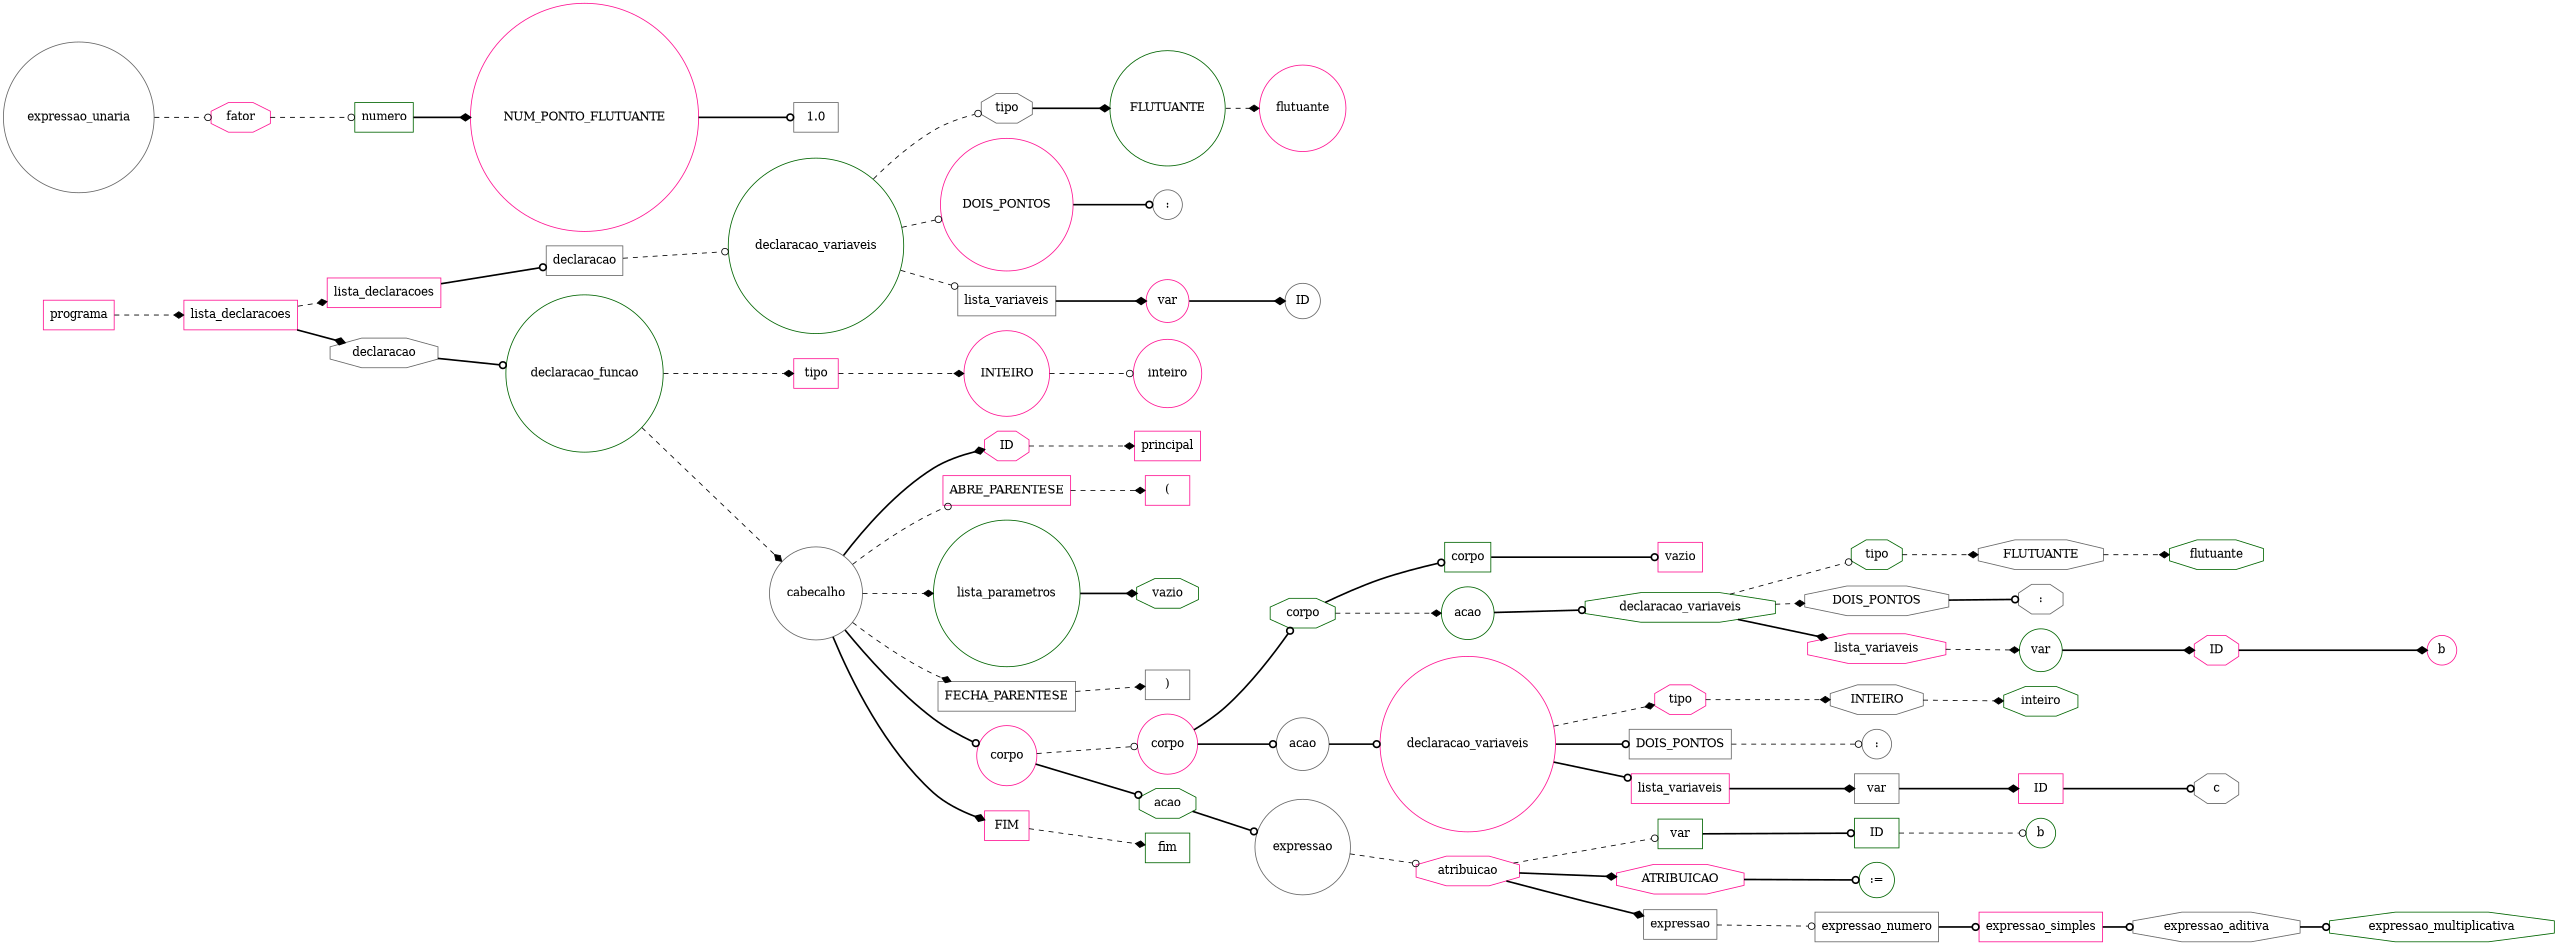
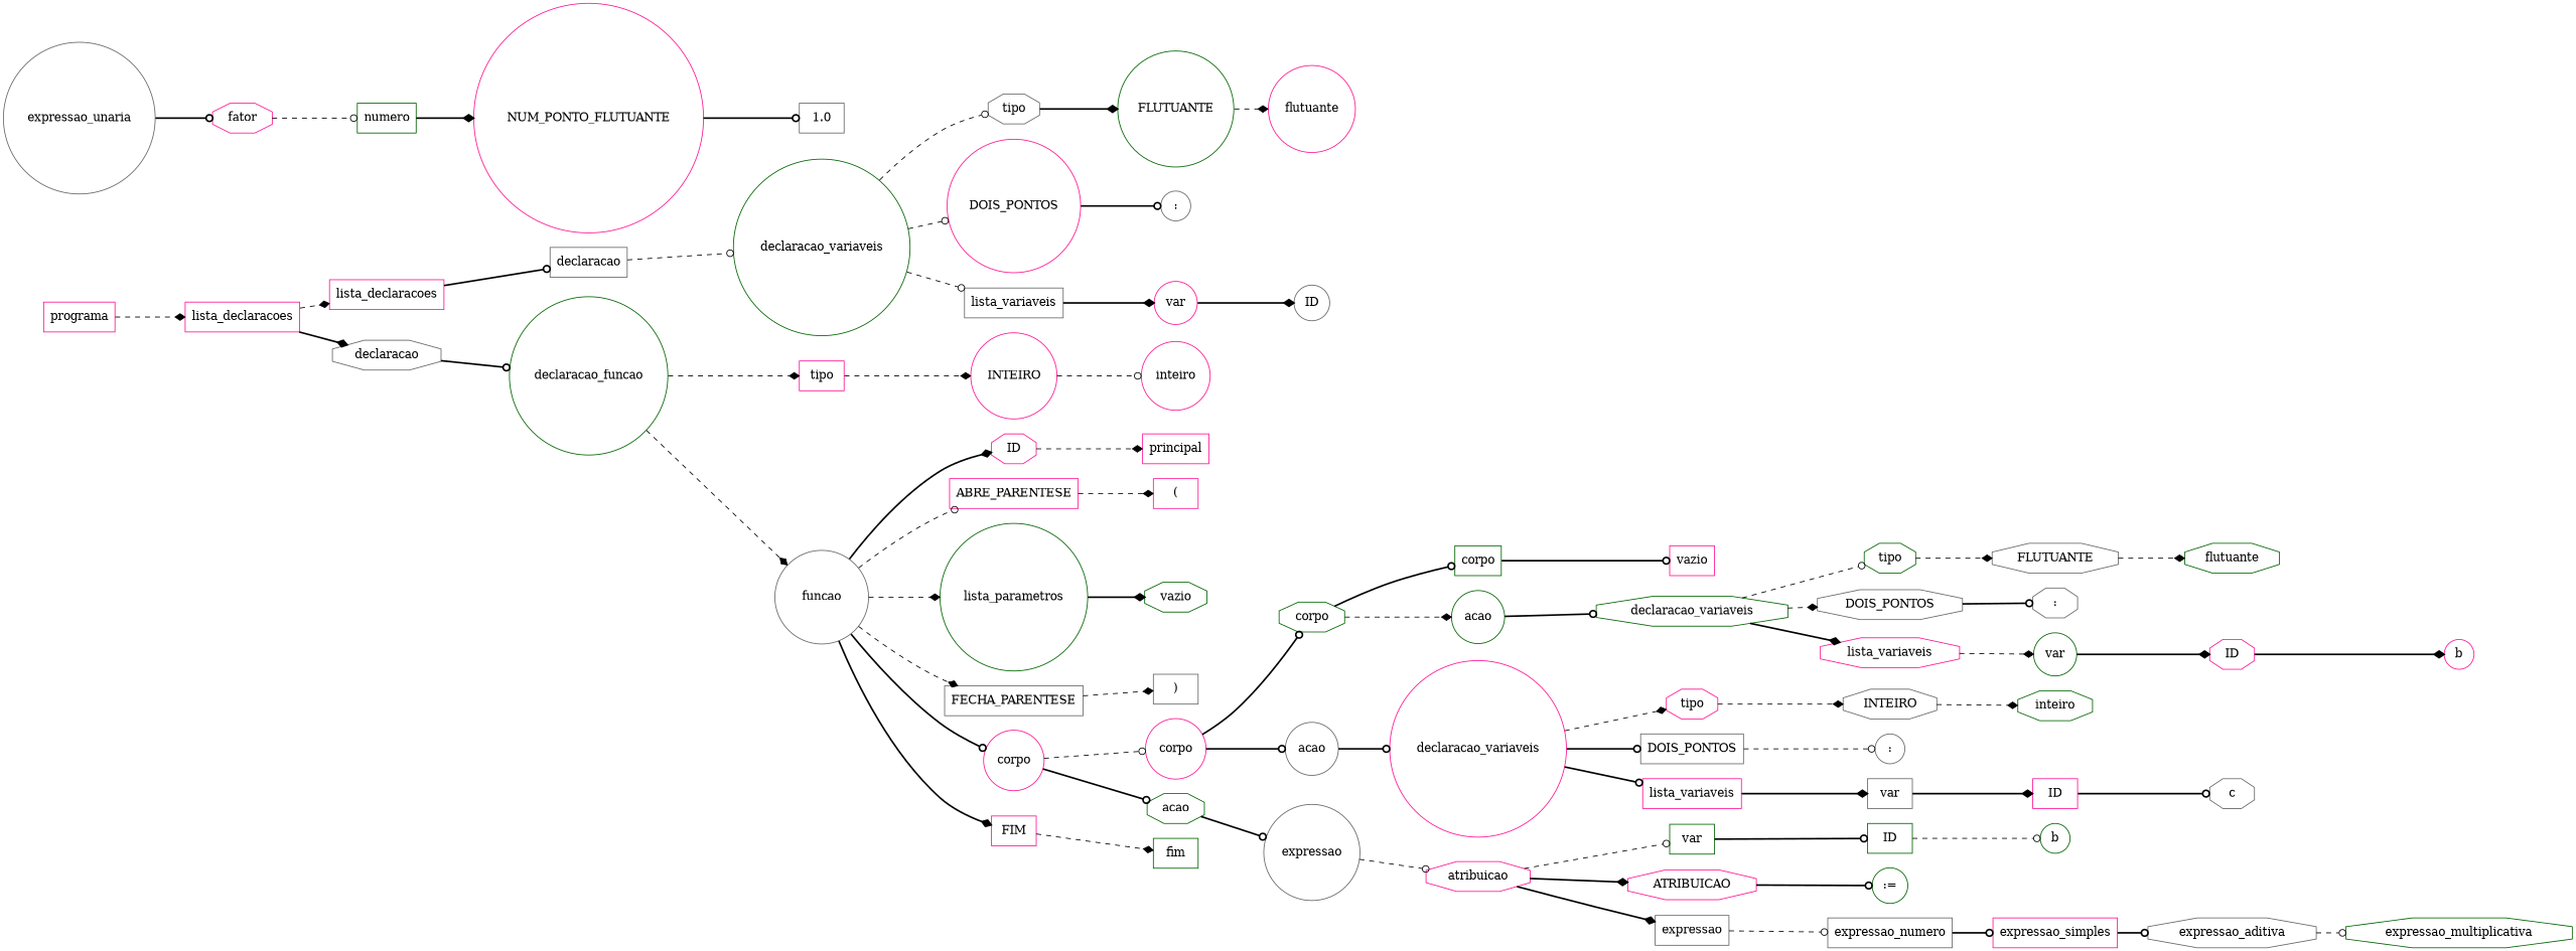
  digraph {
    rankdir=LR
    node [color=deeppink shape=box]
    edge [arrowhead=odot style=dashed]
    n1 [label=programa]
    n2 [label=lista_declaracoes]
    n3 [label=lista_declaracoes]
    n4 [color=gray40 label=declaracao shape=octagon]
    n5 [color=gray40 label=declaracao]
    n6 [color=darkgreen label=declaracao_funcao shape=circle]
    n7 [color=darkgreen label=declaracao_variaveis shape=circle]
    n8 [color=gray40 label=tipo shape=octagon]
    n9 [label=DOIS_PONTOS shape=circle]
    n10 [color=gray40 label=lista_variaveis]
    n11 [color=darkgreen label=FLUTUANTE shape=circle]
    n12 [color=gray40 label=":" shape=circle]
    n13 [label=var shape=circle]
    n14 [label=flutuante shape=circle]
    n15 [color=gray40 label=ID shape=circle]
    n16 [label=tipo]
-   n17 [color=gray40 label=cabecalho shape=circle]
+   n17 [color=gray40 label=funcao shape=circle]
    n18 [label=INTEIRO shape=circle]
    n19 [label=ID shape=octagon]
    n20 [label=ABRE_PARENTESE]
    n21 [color=darkgreen label=lista_parametros shape=circle]
    n22 [color=gray40 label=FECHA_PARENTESE]
    n23 [label=corpo shape=circle]
    n24 [label=FIM]
    n25 [label=inteiro shape=circle]
    n26 [label=principal]
    n27 [label="("]
    n28 [color=darkgreen label=vazio shape=octagon]
    n29 [color=gray40 label=")"]
    n30 [label=corpo shape=circle]
    n31 [color=darkgreen label=acao shape=octagon]
    n32 [color=darkgreen label=fim]
    n33 [color=darkgreen label=corpo shape=octagon]
    n34 [color=gray40 label=acao shape=circle]
    n35 [color=gray40 label=expressao shape=circle]
    n36 [color=darkgreen label=corpo]
    n37 [color=darkgreen label=acao shape=circle]
    n38 [label=declaracao_variaveis shape=circle]
    n39 [label=vazio]
    n40 [color=darkgreen label=declaracao_variaveis shape=octagon]
    n41 [color=darkgreen label=tipo shape=octagon]
    n42 [color=gray40 label=DOIS_PONTOS shape=octagon]
    n43 [label=lista_variaveis shape=octagon]
    n44 [color=gray40 label=FLUTUANTE shape=octagon]
    n45 [color=gray40 label=":" shape=octagon]
    n46 [color=darkgreen label=var shape=circle]
    n47 [color=darkgreen label=flutuante shape=octagon]
    n48 [label=ID shape=octagon]
    n49 [label=b shape=circle]
    n50 [label=tipo shape=octagon]
    n51 [color=gray40 label=DOIS_PONTOS]
    n52 [label=lista_variaveis]
    n53 [color=gray40 label=INTEIRO shape=octagon]
    n54 [color=gray40 label=":" shape=circle]
    n55 [color=gray40 label=var]
    n56 [color=darkgreen label=inteiro shape=octagon]
    n57 [label=ID]
    n58 [color=gray40 label=c shape=octagon]
    n59 [label=atribuicao shape=octagon]
    n60 [color=darkgreen label=var]
    n61 [label=ATRIBUICAO shape=octagon]
    n62 [color=gray40 label=expressao]
    n63 [color=darkgreen label=ID]
    n64 [color=darkgreen label=":=" shape=circle]
    n65 [color=gray40 label=expressao_numero]
    n66 [color=darkgreen label=b shape=circle]
    n67 [label=expressao_simples]
    n68 [color=gray40 label=expressao_aditiva shape=octagon]
    n69 [color=darkgreen label=expressao_multiplicativa shape=octagon]
    n70 [color=gray40 label=expressao_unaria shape=circle]
    n71 [label=fator shape=octagon]
    n72 [color=darkgreen label=numero]
    n73 [label=NUM_PONTO_FLUTUANTE shape=circle]
    n74 [color=gray40 label=1.0]
    n1 -> n2 [arrowhead=diamond]
    n2 -> n3 [arrowhead=diamond]
    n2 -> n4 [arrowhead=diamond style=bold]
    n3 -> n5 [style=bold]
    n4 -> n6 [style=bold]
    n5 -> n7
    n6 -> n16 [arrowhead=diamond]
    n6 -> n17 [arrowhead=diamond]
    n7 -> n8
    n7 -> n9
    n7 -> n10
    n8 -> n11 [arrowhead=diamond style=bold]
    n9 -> n12 [style=bold]
    n10 -> n13 [arrowhead=diamond style=bold]
    n11 -> n14 [arrowhead=diamond]
    n13 -> n15 [arrowhead=diamond style=bold]
    n16 -> n18 [arrowhead=diamond]
    n17 -> n19 [arrowhead=diamond style=bold]
    n17 -> n20
    n17 -> n21 [arrowhead=diamond]
    n17 -> n22 [arrowhead=diamond]
    n17 -> n23 [style=bold]
    n17 -> n24 [arrowhead=diamond style=bold]
    n18 -> n25
    n19 -> n26 [arrowhead=diamond]
    n20 -> n27 [arrowhead=diamond]
    n21 -> n28 [arrowhead=diamond style=bold]
    n22 -> n29 [arrowhead=diamond]
    n23 -> n30
    n23 -> n31 [style=bold]
    n24 -> n32 [arrowhead=diamond]
    n30 -> n33 [style=bold]
    n30 -> n34 [style=bold]
    n31 -> n35 [style=bold]
    n33 -> n36 [style=bold]
    n33 -> n37 [arrowhead=diamond]
    n34 -> n38 [style=bold]
    n35 -> n59
    n36 -> n39 [style=bold]
    n37 -> n40 [style=bold]
    n38 -> n50 [arrowhead=diamond]
    n38 -> n51 [style=bold]
    n38 -> n52 [style=bold]
    n40 -> n41
    n40 -> n42 [arrowhead=diamond]
    n40 -> n43 [arrowhead=diamond style=bold]
    n41 -> n44 [arrowhead=diamond]
    n42 -> n45 [style=bold]
    n43 -> n46 [arrowhead=diamond]
    n44 -> n47 [arrowhead=diamond]
    n46 -> n48 [arrowhead=diamond style=bold]
    n48 -> n49 [arrowhead=diamond style=bold]
    n50 -> n53 [arrowhead=diamond]
    n51 -> n54
    n52 -> n55 [arrowhead=diamond style=bold]
    n53 -> n56 [arrowhead=diamond]
    n55 -> n57 [arrowhead=diamond style=bold]
    n57 -> n58 [style=bold]
    n59 -> n60
    n59 -> n61 [arrowhead=diamond style=bold]
    n59 -> n62 [arrowhead=diamond style=bold]
    n60 -> n63 [style=bold]
    n61 -> n64 [style=bold]
    n62 -> n65
    n63 -> n66
    n65 -> n67 [style=bold]
    n67 -> n68 [style=bold]
-   n68 -> n69 [style=bold]
-   n70 -> n71
+   n68 -> n69
+   n70 -> n71 [style=bold]
    n71 -> n72
    n72 -> n73 [arrowhead=diamond style=bold]
    n73 -> n74 [style=bold]
  }
